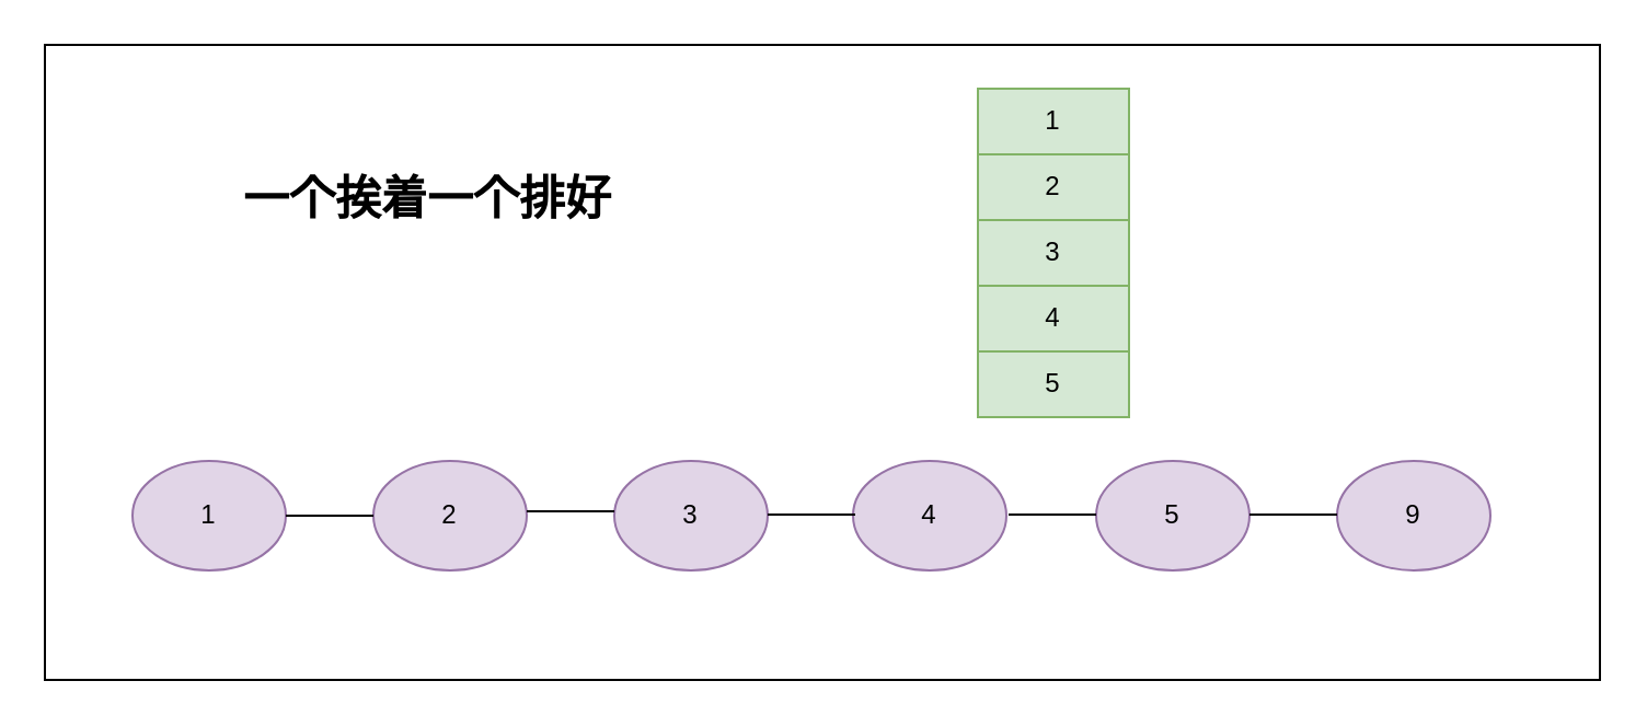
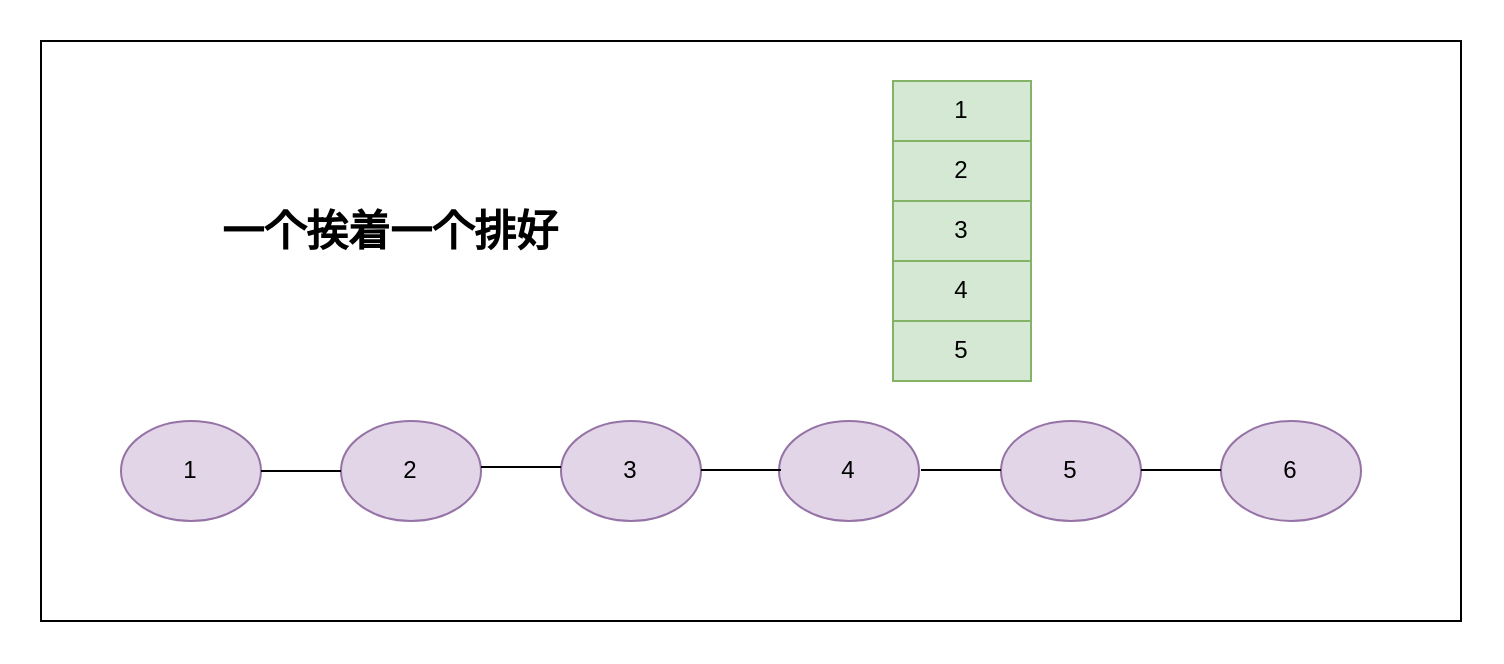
  <mxCell id="0" />
  <mxCell id="1" parent="0" />
  <mxCell id="2" value="" style="rounded=0;whiteSpace=wrap;html=1;shadow=0;sketch=0;glass=0;" vertex="1" parent="1"><mxGeometry x="20" y="20" width="710" height="290" as="geometry" /></mxCell>
  <mxCell id="3" value="1" style="ellipse;whiteSpace=wrap;html=1;fillColor=#e1d5e7;strokeColor=#9673a6;" vertex="1" parent="1"><mxGeometry x="60" y="210" width="70" height="50" as="geometry" /></mxCell>
  <mxCell id="4" value="2" style="ellipse;whiteSpace=wrap;html=1;strokeColor=#9673a6;fillColor=#e1d5e7;" vertex="1" parent="1"><mxGeometry x="170" y="210" width="70" height="50" as="geometry" /></mxCell>
  <mxCell id="5" value="3" style="ellipse;whiteSpace=wrap;html=1;fillColor=#e1d5e7;strokeColor=#9673a6;" vertex="1" parent="1"><mxGeometry x="280" y="210" width="70" height="50" as="geometry" /></mxCell>
- <mxCell id="6" value="9" style="ellipse;whiteSpace=wrap;html=1;fillColor=#e1d5e7;strokeColor=#9673a6;" vertex="1" parent="1"><mxGeometry x="610" y="210" width="70" height="50" as="geometry" /></mxCell>
+ <mxCell id="6" value="6" style="ellipse;whiteSpace=wrap;html=1;fillColor=#e1d5e7;strokeColor=#9673a6;" vertex="1" parent="1"><mxGeometry x="610" y="210" width="70" height="50" as="geometry" /></mxCell>
  <mxCell id="7" value="5" style="ellipse;whiteSpace=wrap;html=1;fillColor=#e1d5e7;strokeColor=#9673a6;" vertex="1" parent="1"><mxGeometry x="500" y="210" width="70" height="50" as="geometry" /></mxCell>
  <mxCell id="8" value="4" style="ellipse;whiteSpace=wrap;html=1;fillColor=#e1d5e7;strokeColor=#9673a6;" vertex="1" parent="1"><mxGeometry x="389" y="210" width="70" height="50" as="geometry" /></mxCell>
  <mxCell id="9" value="" style="endArrow=none;html=1;exitX=0;exitY=0.5;exitDx=0;exitDy=0;" edge="1" parent="1" source="4" target="3"><mxGeometry width="50" height="50" relative="1" as="geometry"><mxPoint x="130" y="380" as="sourcePoint" /><mxPoint x="133" y="235" as="targetPoint" /></mxGeometry></mxCell>
  <mxCell id="10" value="" style="endArrow=none;html=1;exitX=0;exitY=0.5;exitDx=0;exitDy=0;" edge="1" parent="1"><mxGeometry width="50" height="50" relative="1" as="geometry"><mxPoint x="610" y="234.5" as="sourcePoint" /><mxPoint x="570" y="234.5" as="targetPoint" /></mxGeometry></mxCell>
  <mxCell id="11" value="" style="endArrow=none;html=1;exitX=0;exitY=0.5;exitDx=0;exitDy=0;" edge="1" parent="1"><mxGeometry width="50" height="50" relative="1" as="geometry"><mxPoint x="500" y="234.5" as="sourcePoint" /><mxPoint x="460" y="234.5" as="targetPoint" /></mxGeometry></mxCell>
  <mxCell id="12" value="" style="endArrow=none;html=1;exitX=0;exitY=0.5;exitDx=0;exitDy=0;" edge="1" parent="1"><mxGeometry width="50" height="50" relative="1" as="geometry"><mxPoint x="390" y="234.5" as="sourcePoint" /><mxPoint x="350" y="234.5" as="targetPoint" /></mxGeometry></mxCell>
  <mxCell id="13" value="" style="endArrow=none;html=1;exitX=0;exitY=0.5;exitDx=0;exitDy=0;" edge="1" parent="1"><mxGeometry width="50" height="50" relative="1" as="geometry"><mxPoint x="280" y="233" as="sourcePoint" /><mxPoint x="240" y="233" as="targetPoint" /></mxGeometry></mxCell>
- <mxCell id="14" value="&lt;font style=&quot;font-size: 21px&quot;&gt;&lt;b&gt;一个挨着一个排好&lt;/b&gt;&lt;/font&gt;" style="text;html=1;strokeColor=none;fillColor=none;align=center;verticalAlign=middle;whiteSpace=wrap;rounded=0;" vertex="1" parent="1"><mxGeometry x="80" y="65" width="230" height="50" as="geometry" /></mxCell>
+ <mxCell id="14" value="&lt;font style=&quot;font-size: 21px&quot;&gt;&lt;b&gt;一个挨着一个排好&lt;/b&gt;&lt;/font&gt;" style="text;html=1;strokeColor=none;fillColor=none;align=center;verticalAlign=middle;whiteSpace=wrap;rounded=0;" vertex="1" parent="1"><mxGeometry x="80" y="90" width="230" height="50" as="geometry" /></mxCell>
  <mxCell id="15" value="1" style="rounded=0;whiteSpace=wrap;html=1;fillColor=#d5e8d4;strokeColor=#82b366;" vertex="1" parent="1"><mxGeometry x="446" y="40" width="69" height="30" as="geometry" /></mxCell>
  <mxCell id="16" value="2" style="rounded=0;whiteSpace=wrap;html=1;fillColor=#d5e8d4;strokeColor=#82b366;" vertex="1" parent="1"><mxGeometry x="446" y="70" width="69" height="30" as="geometry" /></mxCell>
  <mxCell id="17" value="4" style="rounded=0;whiteSpace=wrap;html=1;fillColor=#d5e8d4;strokeColor=#82b366;" vertex="1" parent="1"><mxGeometry x="446" y="130" width="69" height="30" as="geometry" /></mxCell>
  <mxCell id="18" value="3" style="rounded=0;whiteSpace=wrap;html=1;fillColor=#d5e8d4;strokeColor=#82b366;" vertex="1" parent="1"><mxGeometry x="446" y="100" width="69" height="30" as="geometry" /></mxCell>
  <mxCell id="19" value="5" style="rounded=0;whiteSpace=wrap;html=1;fillColor=#d5e8d4;strokeColor=#82b366;" vertex="1" parent="1"><mxGeometry x="446" y="160" width="69" height="30" as="geometry" /></mxCell>
